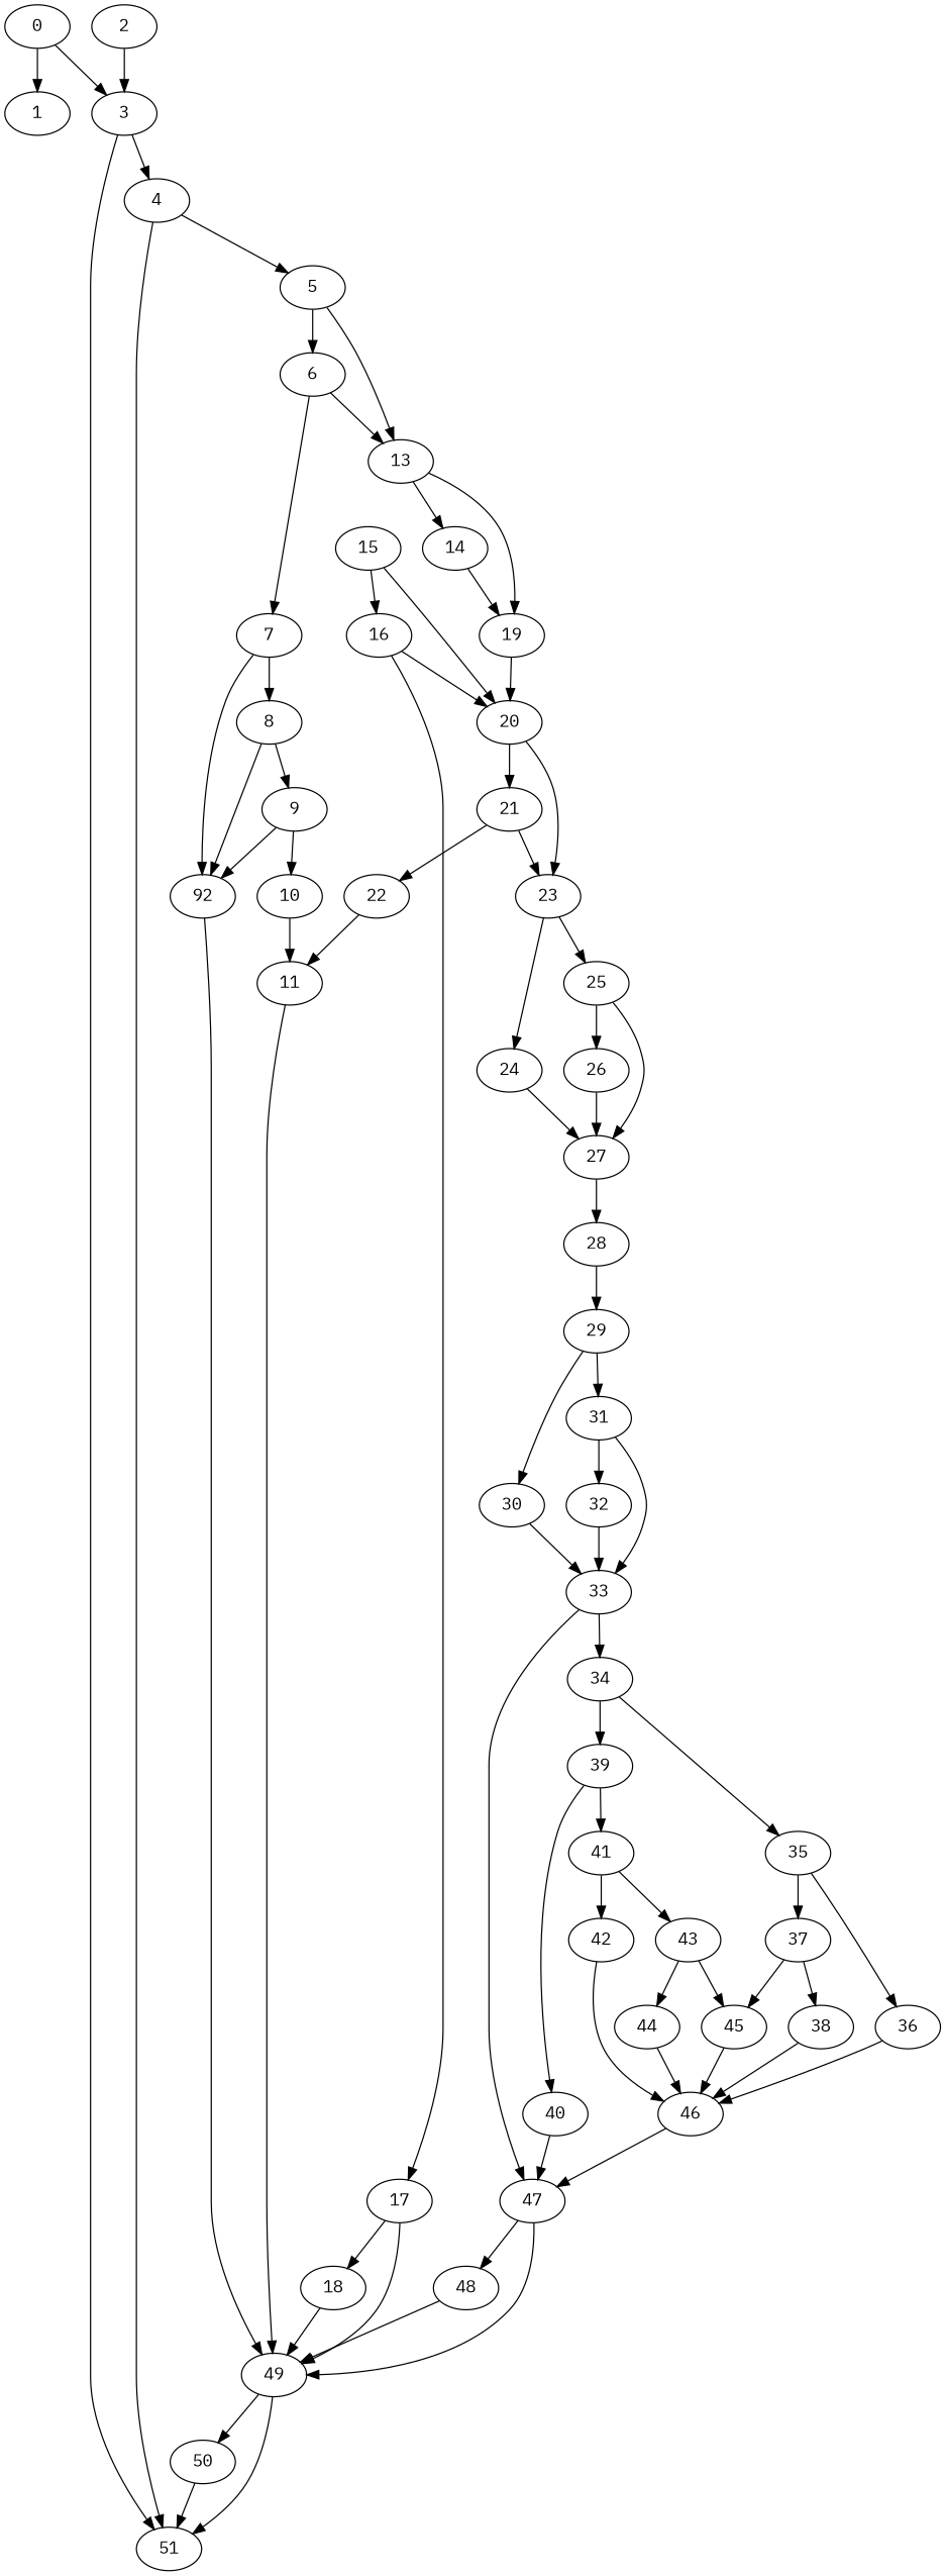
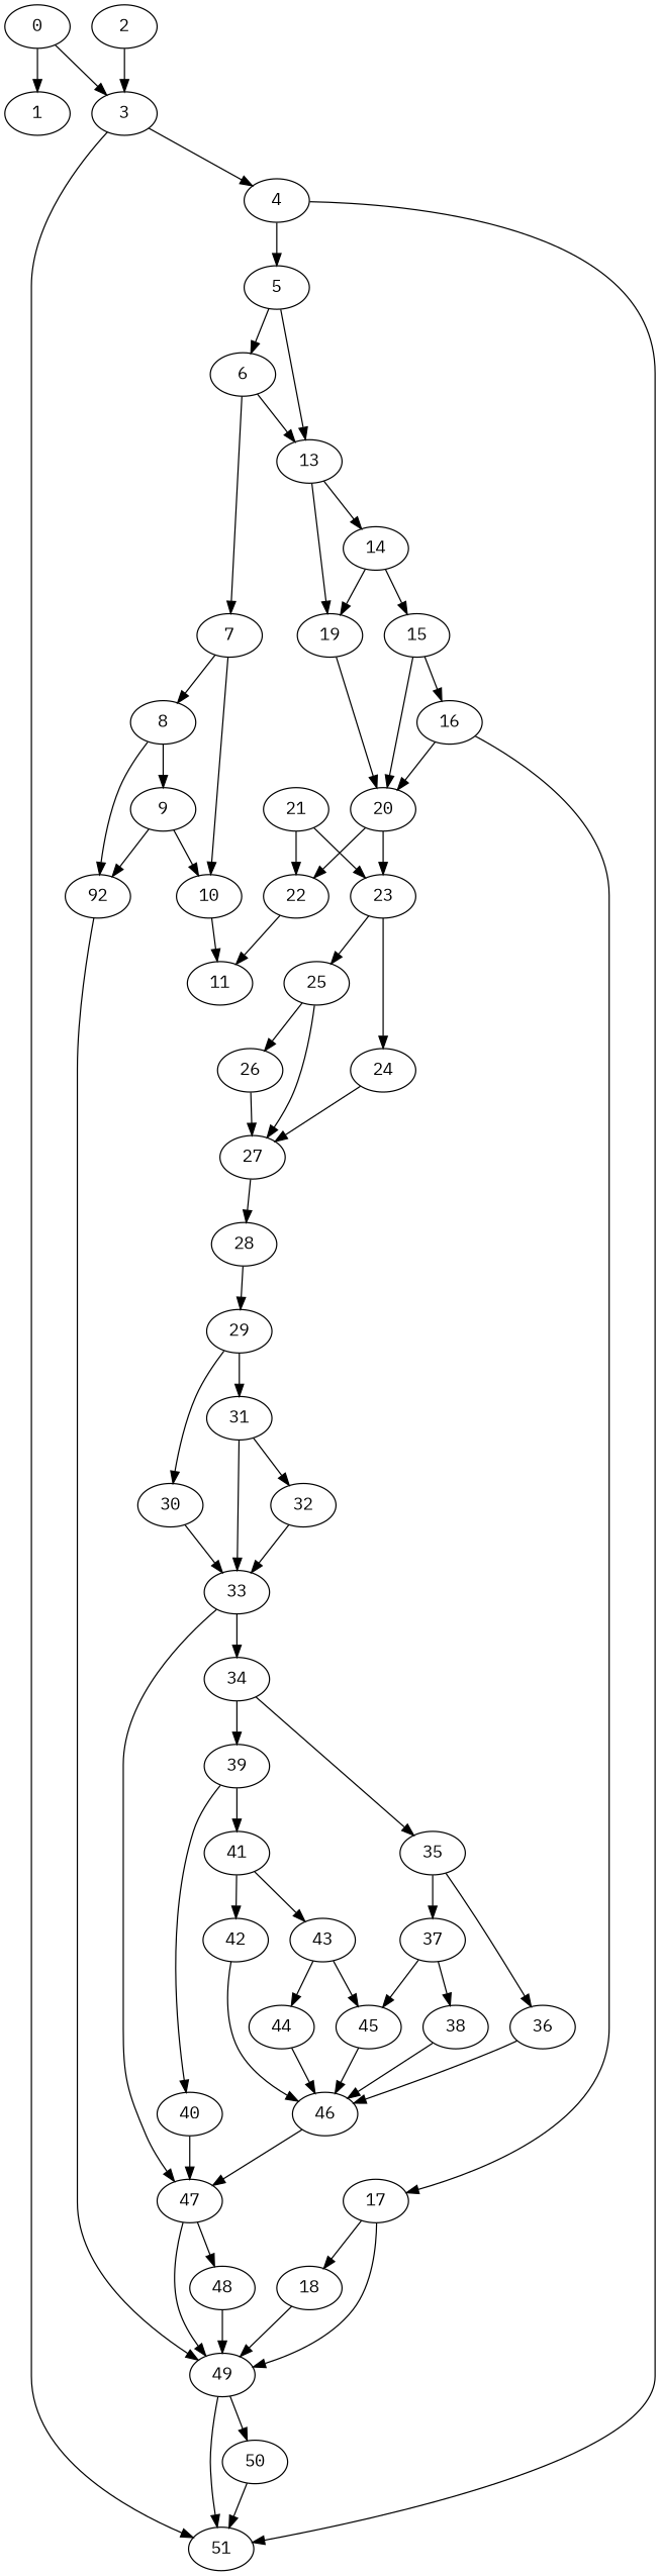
  digraph {
    fontname="IBM Plex Mono"
    node [fontname="IBM Plex Mono"]
    edge [fontname="IBM Plex Mono"]
    0
    1
    3
    4
    51
    2
    5
    6
    13
    7
    14
    19
    8
    n14 [label=92]
    9
    49
    10
    11
    50
    15
    20
    16
    17
    21
    23
    18
    22
    24
    25
    27
    26
    28
    29
    30
    31
    33
    32
    34
    47
    35
    39
    48
    36
    37
    40
    41
    46
    38
    45
    42
    43
    44
    0 -> 1
    0 -> 3
    3 -> 4
    3 -> 51
    4 -> 51
    4 -> 5
    2 -> 3
    5 -> 6
    5 -> 13
    6 -> 13
    6 -> 7
    13 -> 14
    13 -> 19
    7 -> 8
-   7 -> n14
+   7 -> 10
    14 -> 19
+   14 -> 15
    19 -> 20
    8 -> n14
    8 -> 9
    n14 -> 49
    9 -> n14
    9 -> 10
    49 -> 51
    49 -> 50
    10 -> 11
-   11 -> 49
    50 -> 51
    15 -> 20
    15 -> 16
-   20 -> 21
+   20 -> 22
    20 -> 23
    16 -> 20
    16 -> 17
    17 -> 49
    17 -> 18
    21 -> 23
    21 -> 22
    23 -> 24
    23 -> 25
    18 -> 49
    22 -> 11
    24 -> 27
    25 -> 27
    25 -> 26
    27 -> 28
    26 -> 27
    28 -> 29
    29 -> 30
    29 -> 31
    30 -> 33
    31 -> 33
    31 -> 32
    33 -> 34
    33 -> 47
    32 -> 33
    34 -> 35
    34 -> 39
    47 -> 49
    47 -> 48
    35 -> 36
    35 -> 37
    39 -> 40
    39 -> 41
    48 -> 49
    36 -> 46
    37 -> 38
    37 -> 45
    40 -> 47
    41 -> 42
    41 -> 43
    46 -> 47
    38 -> 46
    45 -> 46
    42 -> 46
    43 -> 45
    43 -> 44
    44 -> 46
  }
